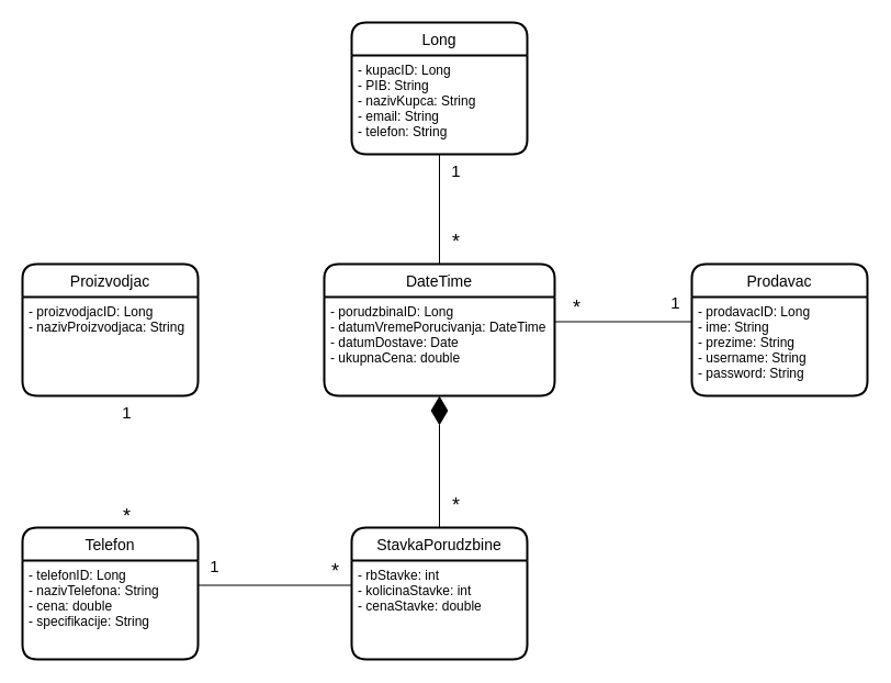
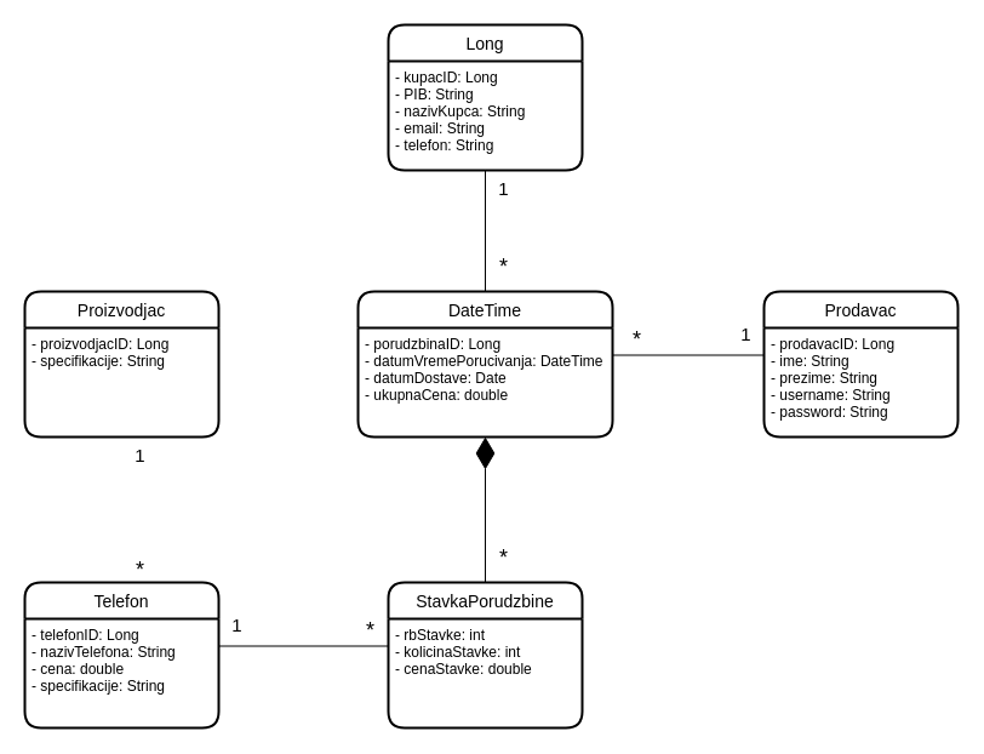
  <mxCell id="0" />
  <mxCell id="1" parent="0" />
  <mxCell id="2" value="Prodavac" style="swimlane;childLayout=stackLayout;horizontal=1;startSize=30;horizontalStack=0;rounded=1;fontSize=14;fontStyle=0;strokeWidth=2;resizeParent=0;resizeLast=1;shadow=0;dashed=0;align=center;" vertex="1" parent="1"><mxGeometry x="630" y="240" width="160" height="120" as="geometry" /></mxCell>
  <mxCell id="3" value="- prodavacID: Long&#10;- ime: String&#10;- prezime: String&#10;- username: String&#10;- password: String" style="align=left;strokeColor=none;fillColor=none;spacingLeft=4;fontSize=12;verticalAlign=top;resizable=0;rotatable=0;part=1;" vertex="1" parent="2"><mxGeometry y="30" width="160" height="90" as="geometry" /></mxCell>
  <mxCell id="4" value="DateTime" style="swimlane;childLayout=stackLayout;horizontal=1;startSize=30;horizontalStack=0;rounded=1;fontSize=14;fontStyle=0;strokeWidth=2;resizeParent=0;resizeLast=1;shadow=0;dashed=0;align=center;" vertex="1" parent="1"><mxGeometry x="295" y="240" width="210" height="120" as="geometry" /></mxCell>
  <mxCell id="5" value="- porudzbinaID: Long&#10;- datumVremePorucivanja: DateTime&#10;- datumDostave: Date&#10;- ukupnaCena: double" style="align=left;strokeColor=none;fillColor=none;spacingLeft=4;fontSize=12;verticalAlign=top;resizable=0;rotatable=0;part=1;" vertex="1" parent="4"><mxGeometry y="30" width="210" height="90" as="geometry" /></mxCell>
  <mxCell id="6" value="StavkaPorudzbine" style="swimlane;childLayout=stackLayout;horizontal=1;startSize=30;horizontalStack=0;rounded=1;fontSize=14;fontStyle=0;strokeWidth=2;resizeParent=0;resizeLast=1;shadow=0;dashed=0;align=center;" vertex="1" parent="1"><mxGeometry x="320" y="480" width="160" height="120" as="geometry" /></mxCell>
  <mxCell id="7" value="- rbStavke: int&#10;- kolicinaStavke: int&#10;- cenaStavke: double" style="align=left;strokeColor=none;fillColor=none;spacingLeft=4;fontSize=12;verticalAlign=top;resizable=0;rotatable=0;part=1;" vertex="1" parent="6"><mxGeometry y="30" width="160" height="90" as="geometry" /></mxCell>
  <mxCell id="8" value="Telefon" style="swimlane;childLayout=stackLayout;horizontal=1;startSize=30;horizontalStack=0;rounded=1;fontSize=14;fontStyle=0;strokeWidth=2;resizeParent=0;resizeLast=1;shadow=0;dashed=0;align=center;" vertex="1" parent="1"><mxGeometry x="20" y="480" width="160" height="120" as="geometry" /></mxCell>
  <mxCell id="9" value="- telefonID: Long&#10;- nazivTelefona: String&#10;- cena: double&#10;- specifikacije: String" style="align=left;strokeColor=none;fillColor=none;spacingLeft=4;fontSize=12;verticalAlign=top;resizable=0;rotatable=0;part=1;" vertex="1" parent="8"><mxGeometry y="30" width="160" height="90" as="geometry" /></mxCell>
  <mxCell id="10" value="Proizvodjac" style="swimlane;childLayout=stackLayout;horizontal=1;startSize=30;horizontalStack=0;rounded=1;fontSize=14;fontStyle=0;strokeWidth=2;resizeParent=0;resizeLast=1;shadow=0;dashed=0;align=center;" vertex="1" parent="1"><mxGeometry x="20" y="240" width="160" height="120" as="geometry" /></mxCell>
- <mxCell id="11" value="- proizvodjacID: Long&#10;- nazivProizvodjaca: String" style="align=left;strokeColor=none;fillColor=none;spacingLeft=4;fontSize=12;verticalAlign=top;resizable=0;rotatable=0;part=1;" vertex="1" parent="10"><mxGeometry y="30" width="160" height="90" as="geometry" /></mxCell>
+ <mxCell id="11" value="- proizvodjacID: Long&#10;- specifikacije: String" style="align=left;strokeColor=none;fillColor=none;spacingLeft=4;fontSize=12;verticalAlign=top;resizable=0;rotatable=0;part=1;" vertex="1" parent="10"><mxGeometry y="30" width="160" height="90" as="geometry" /></mxCell>
  <mxCell id="12" value="Long" style="swimlane;childLayout=stackLayout;horizontal=1;startSize=30;horizontalStack=0;rounded=1;fontSize=14;fontStyle=0;strokeWidth=2;resizeParent=0;resizeLast=1;shadow=0;dashed=0;align=center;" vertex="1" parent="1"><mxGeometry x="320" y="20" width="160" height="120" as="geometry" /></mxCell>
  <mxCell id="13" value="- kupacID: Long&#10;- PIB: String&#10;- nazivKupca: String&#10;- email: String&#10;- telefon: String" style="align=left;strokeColor=none;fillColor=none;spacingLeft=4;fontSize=12;verticalAlign=top;resizable=0;rotatable=0;part=1;" vertex="1" parent="12"><mxGeometry y="30" width="160" height="90" as="geometry" /></mxCell>
  <mxCell id="14" value="" style="endArrow=none;html=1;rounded=0;exitX=0.5;exitY=1;exitDx=0;exitDy=0;entryX=0.5;entryY=0;entryDx=0;entryDy=0;" edge="1" parent="1" source="13" target="4"><mxGeometry relative="1" as="geometry"><mxPoint x="210" y="302.5" as="sourcePoint" /><mxPoint x="305" y="302.5" as="targetPoint" /></mxGeometry></mxCell>
  <mxCell id="15" value="" style="endArrow=none;html=1;rounded=0;exitX=0;exitY=0.25;exitDx=0;exitDy=0;entryX=1;entryY=0.25;entryDx=0;entryDy=0;" edge="1" parent="1" source="3" target="5"><mxGeometry relative="1" as="geometry"><mxPoint x="130" y="370" as="sourcePoint" /><mxPoint x="130" y="490" as="targetPoint" /></mxGeometry></mxCell>
  <mxCell id="16" value="" style="endArrow=none;html=1;rounded=0;exitX=0;exitY=0.25;exitDx=0;exitDy=0;entryX=1;entryY=0.25;entryDx=0;entryDy=0;" edge="1" parent="1" source="7" target="9"><mxGeometry relative="1" as="geometry"><mxPoint x="140" y="380" as="sourcePoint" /><mxPoint x="140" y="500" as="targetPoint" /></mxGeometry></mxCell>
  <mxCell id="17" value="" style="endArrow=diamondThin;endFill=1;endSize=24;html=1;rounded=0;exitX=0.5;exitY=0;exitDx=0;exitDy=0;entryX=0.5;entryY=1;entryDx=0;entryDy=0;" edge="1" parent="1" source="6" target="5"><mxGeometry width="160" relative="1" as="geometry"><mxPoint x="390" y="320" as="sourcePoint" /><mxPoint x="550" y="320" as="targetPoint" /></mxGeometry></mxCell>
  <mxCell id="18" value="1" style="text;html=1;align=center;verticalAlign=middle;resizable=0;points=[];autosize=1;strokeColor=none;fillColor=none;fontSize=15;" vertex="1" parent="1"><mxGeometry x="400" y="140" width="30" height="30" as="geometry" /></mxCell>
  <mxCell id="19" value="1" style="text;html=1;align=center;verticalAlign=middle;resizable=0;points=[];autosize=1;strokeColor=none;fillColor=none;fontSize=15;" vertex="1" parent="1"><mxGeometry x="600" y="260" width="30" height="30" as="geometry" /></mxCell>
  <mxCell id="20" value="1" style="text;html=1;align=center;verticalAlign=middle;resizable=0;points=[];autosize=1;strokeColor=none;fillColor=none;fontSize=15;" vertex="1" parent="1"><mxGeometry x="100" y="360" width="30" height="30" as="geometry" /></mxCell>
  <mxCell id="21" value="1" style="text;html=1;align=center;verticalAlign=middle;resizable=0;points=[];autosize=1;strokeColor=none;fillColor=none;fontSize=15;" vertex="1" parent="1"><mxGeometry x="180" y="500" width="30" height="30" as="geometry" /></mxCell>
  <mxCell id="22" value="*" style="text;html=1;align=center;verticalAlign=middle;resizable=0;points=[];autosize=1;strokeColor=none;fillColor=none;fontSize=18;" vertex="1" parent="1"><mxGeometry x="400" y="200" width="30" height="40" as="geometry" /></mxCell>
  <mxCell id="23" value="*" style="text;html=1;align=center;verticalAlign=middle;resizable=0;points=[];autosize=1;strokeColor=none;fillColor=none;fontSize=18;" vertex="1" parent="1"><mxGeometry x="510" y="260" width="30" height="40" as="geometry" /></mxCell>
  <mxCell id="24" value="*" style="text;html=1;align=center;verticalAlign=middle;resizable=0;points=[];autosize=1;strokeColor=none;fillColor=none;fontSize=18;" vertex="1" parent="1"><mxGeometry x="400" y="440" width="30" height="40" as="geometry" /></mxCell>
  <mxCell id="25" value="*" style="text;html=1;align=center;verticalAlign=middle;resizable=0;points=[];autosize=1;strokeColor=none;fillColor=none;fontSize=18;" vertex="1" parent="1"><mxGeometry x="100" y="450" width="30" height="40" as="geometry" /></mxCell>
  <mxCell id="26" value="*" style="text;html=1;align=center;verticalAlign=middle;resizable=0;points=[];autosize=1;strokeColor=none;fillColor=none;fontSize=18;" vertex="1" parent="1"><mxGeometry x="290" y="500" width="30" height="40" as="geometry" /></mxCell>
